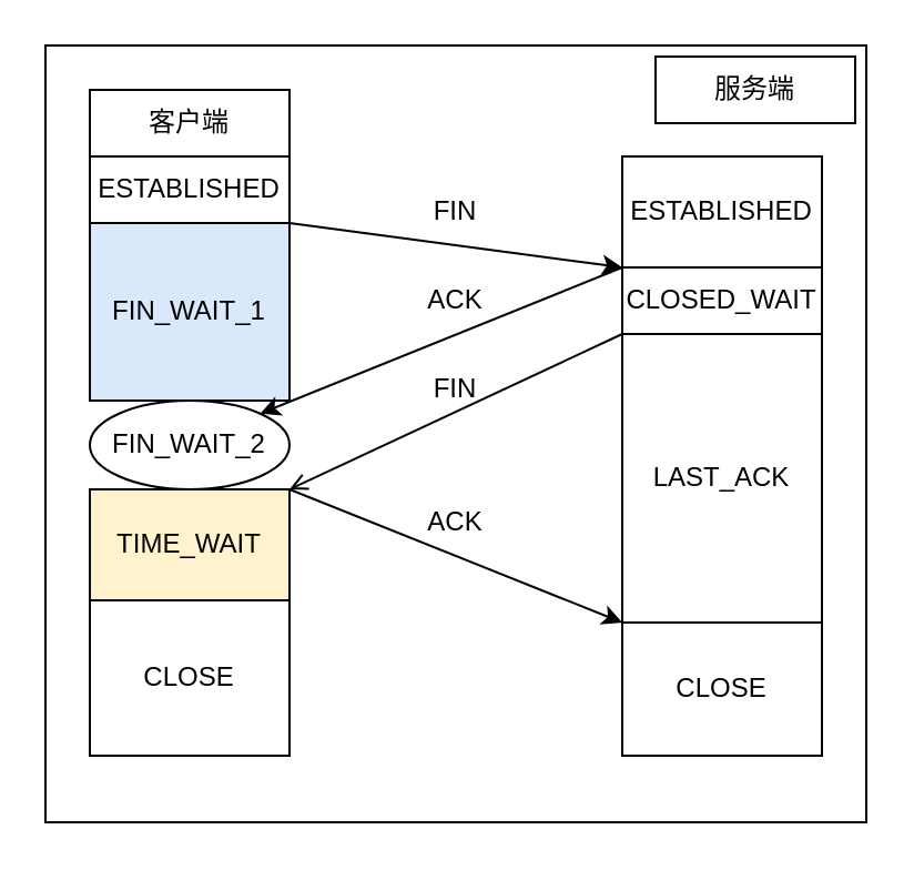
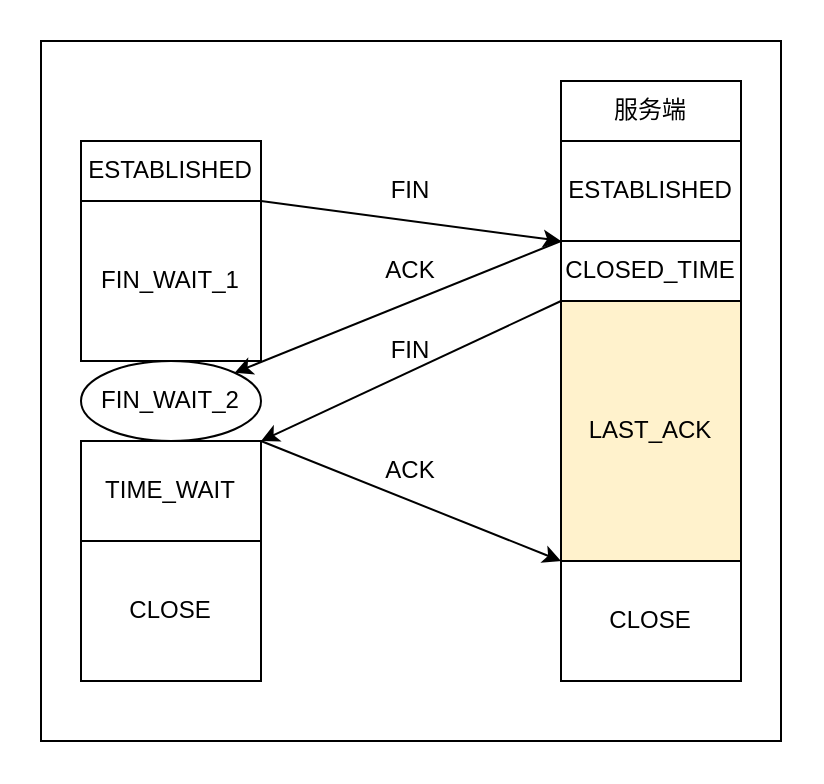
  <mxCell id="0" />
  <mxCell id="1" parent="0" />
  <mxCell id="2" value="" style="rounded=0;whiteSpace=wrap;html=1;" vertex="1" parent="1"><mxGeometry x="20" y="20" width="370" height="350" as="geometry" /></mxCell>
- <mxCell id="3" value="客户端" style="rounded=0;whiteSpace=wrap;html=1;" vertex="1" parent="1"><mxGeometry x="40" y="40" width="90" height="30" as="geometry" /></mxCell>
- <mxCell id="4" value="服务端" style="rounded=0;whiteSpace=wrap;html=1;" vertex="1" parent="1"><mxGeometry x="295" y="25" width="90" height="30" as="geometry" /></mxCell>
+ <mxCell id="4" value="服务端" style="rounded=0;whiteSpace=wrap;html=1;" vertex="1" parent="1"><mxGeometry x="280" y="40" width="90" height="30" as="geometry" /></mxCell>
  <mxCell id="5" value="ESTABLISHED" style="rounded=0;whiteSpace=wrap;html=1;" vertex="1" parent="1"><mxGeometry x="40" y="70" width="90" height="30" as="geometry" /></mxCell>
  <mxCell id="6" value="ESTABLISHED" style="rounded=0;whiteSpace=wrap;html=1;" vertex="1" parent="1"><mxGeometry x="280" y="70" width="90" height="50" as="geometry" /></mxCell>
- <mxCell id="7" value="FIN_WAIT_1" style="rounded=0;whiteSpace=wrap;html=1;fillColor=#dae8fc;" vertex="1" parent="1"><mxGeometry x="40" y="100" width="90" height="80" as="geometry" /></mxCell>
+ <mxCell id="7" value="FIN_WAIT_1" style="rounded=0;whiteSpace=wrap;html=1;" vertex="1" parent="1"><mxGeometry x="40" y="100" width="90" height="80" as="geometry" /></mxCell>
  <mxCell id="8" value="CLOSE" style="rounded=0;whiteSpace=wrap;html=1;" vertex="1" parent="1"><mxGeometry x="40" y="270" width="90" height="70" as="geometry" /></mxCell>
- <mxCell id="9" value="CLOSED_WAIT" style="rounded=0;whiteSpace=wrap;html=1;" vertex="1" parent="1"><mxGeometry x="280" y="120" width="90" height="30" as="geometry" /></mxCell>
- <mxCell id="10" value="LAST_ACK" style="rounded=0;whiteSpace=wrap;html=1;" vertex="1" parent="1"><mxGeometry x="280" y="150" width="90" height="130" as="geometry" /></mxCell>
+ <mxCell id="9" value="CLOSED_TIME" style="rounded=0;whiteSpace=wrap;html=1;" vertex="1" parent="1"><mxGeometry x="280" y="120" width="90" height="30" as="geometry" /></mxCell>
+ <mxCell id="10" value="LAST_ACK" style="rounded=0;whiteSpace=wrap;html=1;fillColor=#fff2cc;" vertex="1" parent="1"><mxGeometry x="280" y="150" width="90" height="130" as="geometry" /></mxCell>
  <mxCell id="11" value="CLOSE" style="rounded=0;whiteSpace=wrap;html=1;" vertex="1" parent="1"><mxGeometry x="280" y="280" width="90" height="60" as="geometry" /></mxCell>
  <mxCell id="12" value="FIN_WAIT_2" style="ellipse;whiteSpace=wrap;html=1;" vertex="1" parent="1"><mxGeometry x="40" y="180" width="90" height="40" as="geometry" /></mxCell>
- <mxCell id="13" value="TIME_WAIT" style="rounded=0;whiteSpace=wrap;html=1;fillColor=#fff2cc;" vertex="1" parent="1"><mxGeometry x="40" y="220" width="90" height="50" as="geometry" /></mxCell>
+ <mxCell id="13" value="TIME_WAIT" style="rounded=0;whiteSpace=wrap;html=1;" vertex="1" parent="1"><mxGeometry x="40" y="220" width="90" height="50" as="geometry" /></mxCell>
  <mxCell id="14" value="" style="endArrow=classic;html=1;rounded=0;exitX=1;exitY=0;exitDx=0;exitDy=0;entryX=0;entryY=1;entryDx=0;entryDy=0;" edge="1" parent="1" source="7" target="6"><mxGeometry width="50" height="50" relative="1" as="geometry"><mxPoint x="180" y="140" as="sourcePoint" /><mxPoint x="230" y="90" as="targetPoint" /></mxGeometry></mxCell>
  <mxCell id="15" value="" style="endArrow=classic;html=1;rounded=0;entryX=1;entryY=0;entryDx=0;entryDy=0;" edge="1" parent="1" target="12"><mxGeometry width="50" height="50" relative="1" as="geometry"><mxPoint x="280" y="120" as="sourcePoint" /><mxPoint x="230" y="160" as="targetPoint" /></mxGeometry></mxCell>
- <mxCell id="16" value="" style="endArrow=open;html=1;rounded=0;exitX=0;exitY=0;exitDx=0;exitDy=0;entryX=1;entryY=0;entryDx=0;entryDy=0;" edge="1" parent="1" source="10" target="13"><mxGeometry width="50" height="50" relative="1" as="geometry"><mxPoint x="190" y="280" as="sourcePoint" /><mxPoint x="240" y="230" as="targetPoint" /></mxGeometry></mxCell>
+ <mxCell id="16" value="" style="endArrow=classic;html=1;rounded=0;exitX=0;exitY=0;exitDx=0;exitDy=0;entryX=1;entryY=0;entryDx=0;entryDy=0;" edge="1" parent="1" source="10" target="13"><mxGeometry width="50" height="50" relative="1" as="geometry"><mxPoint x="190" y="280" as="sourcePoint" /><mxPoint x="240" y="230" as="targetPoint" /></mxGeometry></mxCell>
  <mxCell id="17" value="" style="endArrow=classic;html=1;rounded=0;exitX=1;exitY=0;exitDx=0;exitDy=0;entryX=0;entryY=0;entryDx=0;entryDy=0;" edge="1" parent="1" source="13" target="11"><mxGeometry width="50" height="50" relative="1" as="geometry"><mxPoint x="190" y="290" as="sourcePoint" /><mxPoint x="240" y="240" as="targetPoint" /></mxGeometry></mxCell>
  <mxCell id="18" value="FIN" style="text;html=1;align=center;verticalAlign=middle;whiteSpace=wrap;rounded=0;" vertex="1" parent="1"><mxGeometry x="175" y="80" width="60" height="30" as="geometry" /></mxCell>
  <mxCell id="19" value="ACK" style="text;html=1;align=center;verticalAlign=middle;whiteSpace=wrap;rounded=0;" vertex="1" parent="1"><mxGeometry x="175" y="120" width="60" height="30" as="geometry" /></mxCell>
  <mxCell id="20" value="FIN" style="text;html=1;align=center;verticalAlign=middle;whiteSpace=wrap;rounded=0;" vertex="1" parent="1"><mxGeometry x="175" y="160" width="60" height="30" as="geometry" /></mxCell>
  <mxCell id="21" value="ACK" style="text;html=1;align=center;verticalAlign=middle;whiteSpace=wrap;rounded=0;" vertex="1" parent="1"><mxGeometry x="175" y="220" width="60" height="30" as="geometry" /></mxCell>
